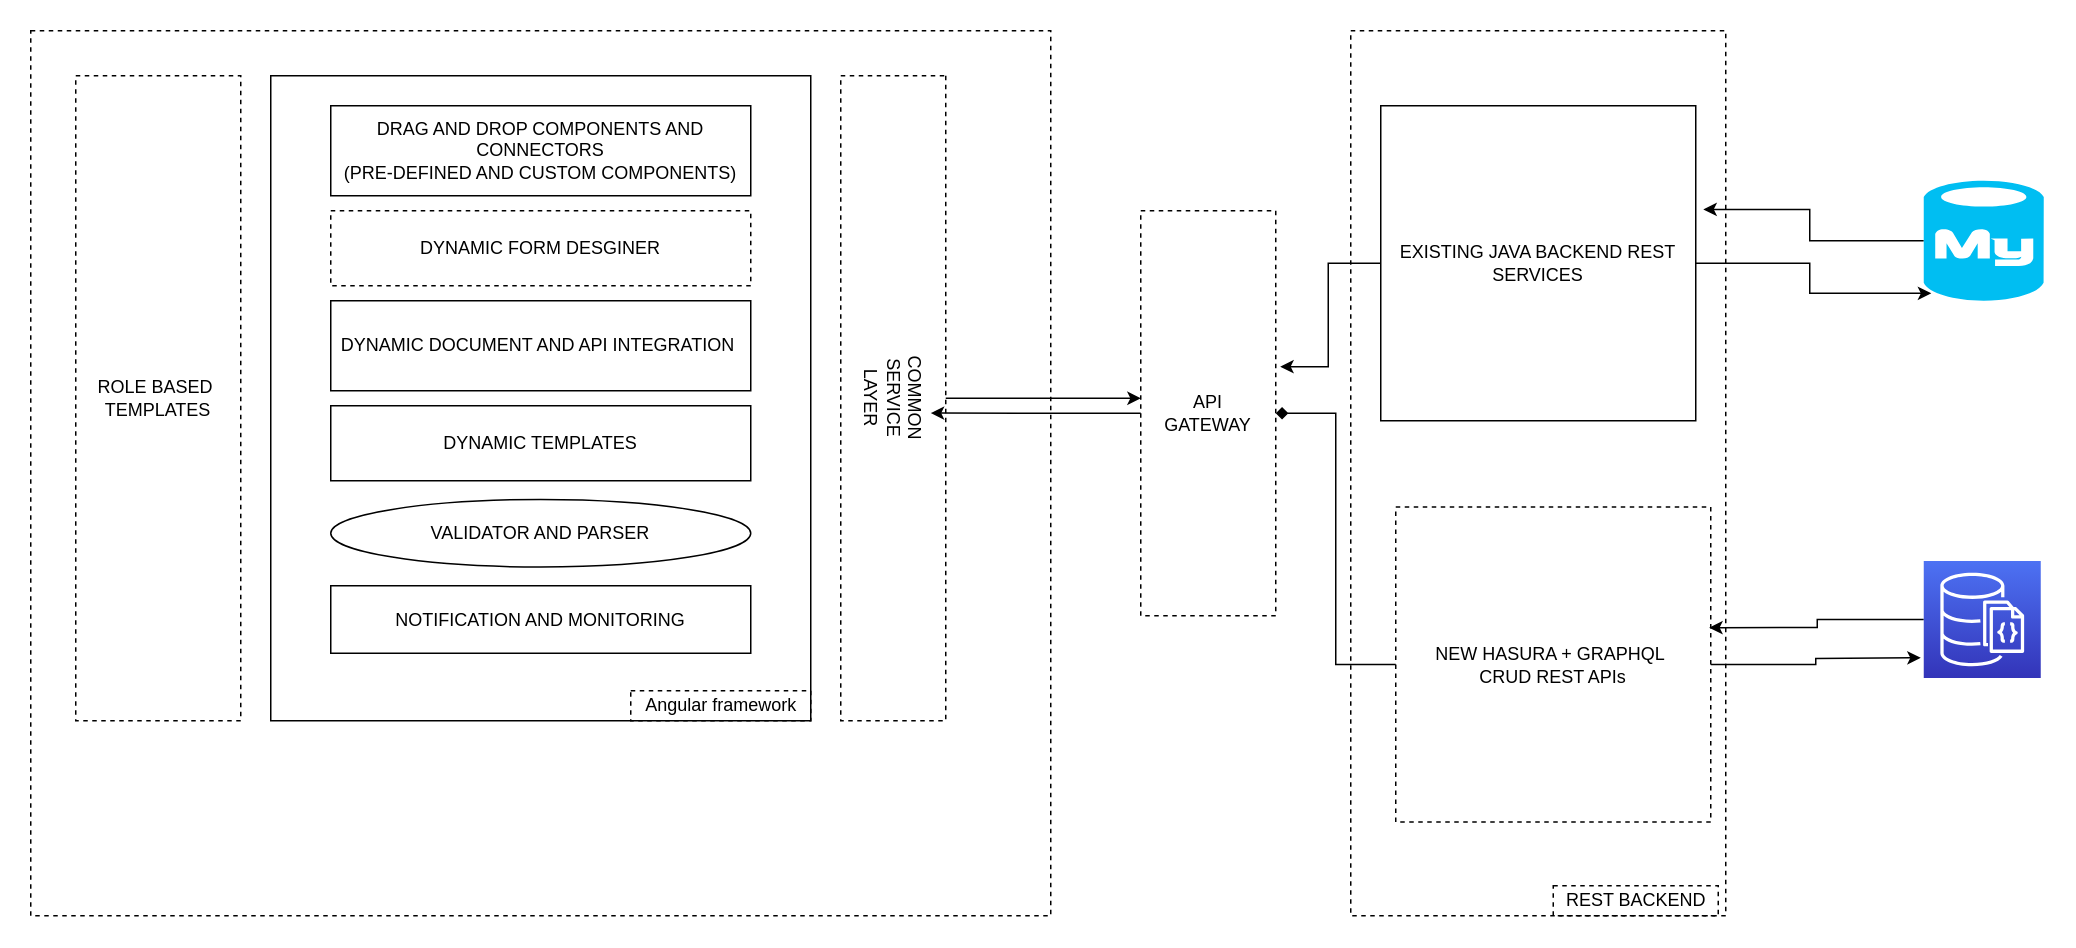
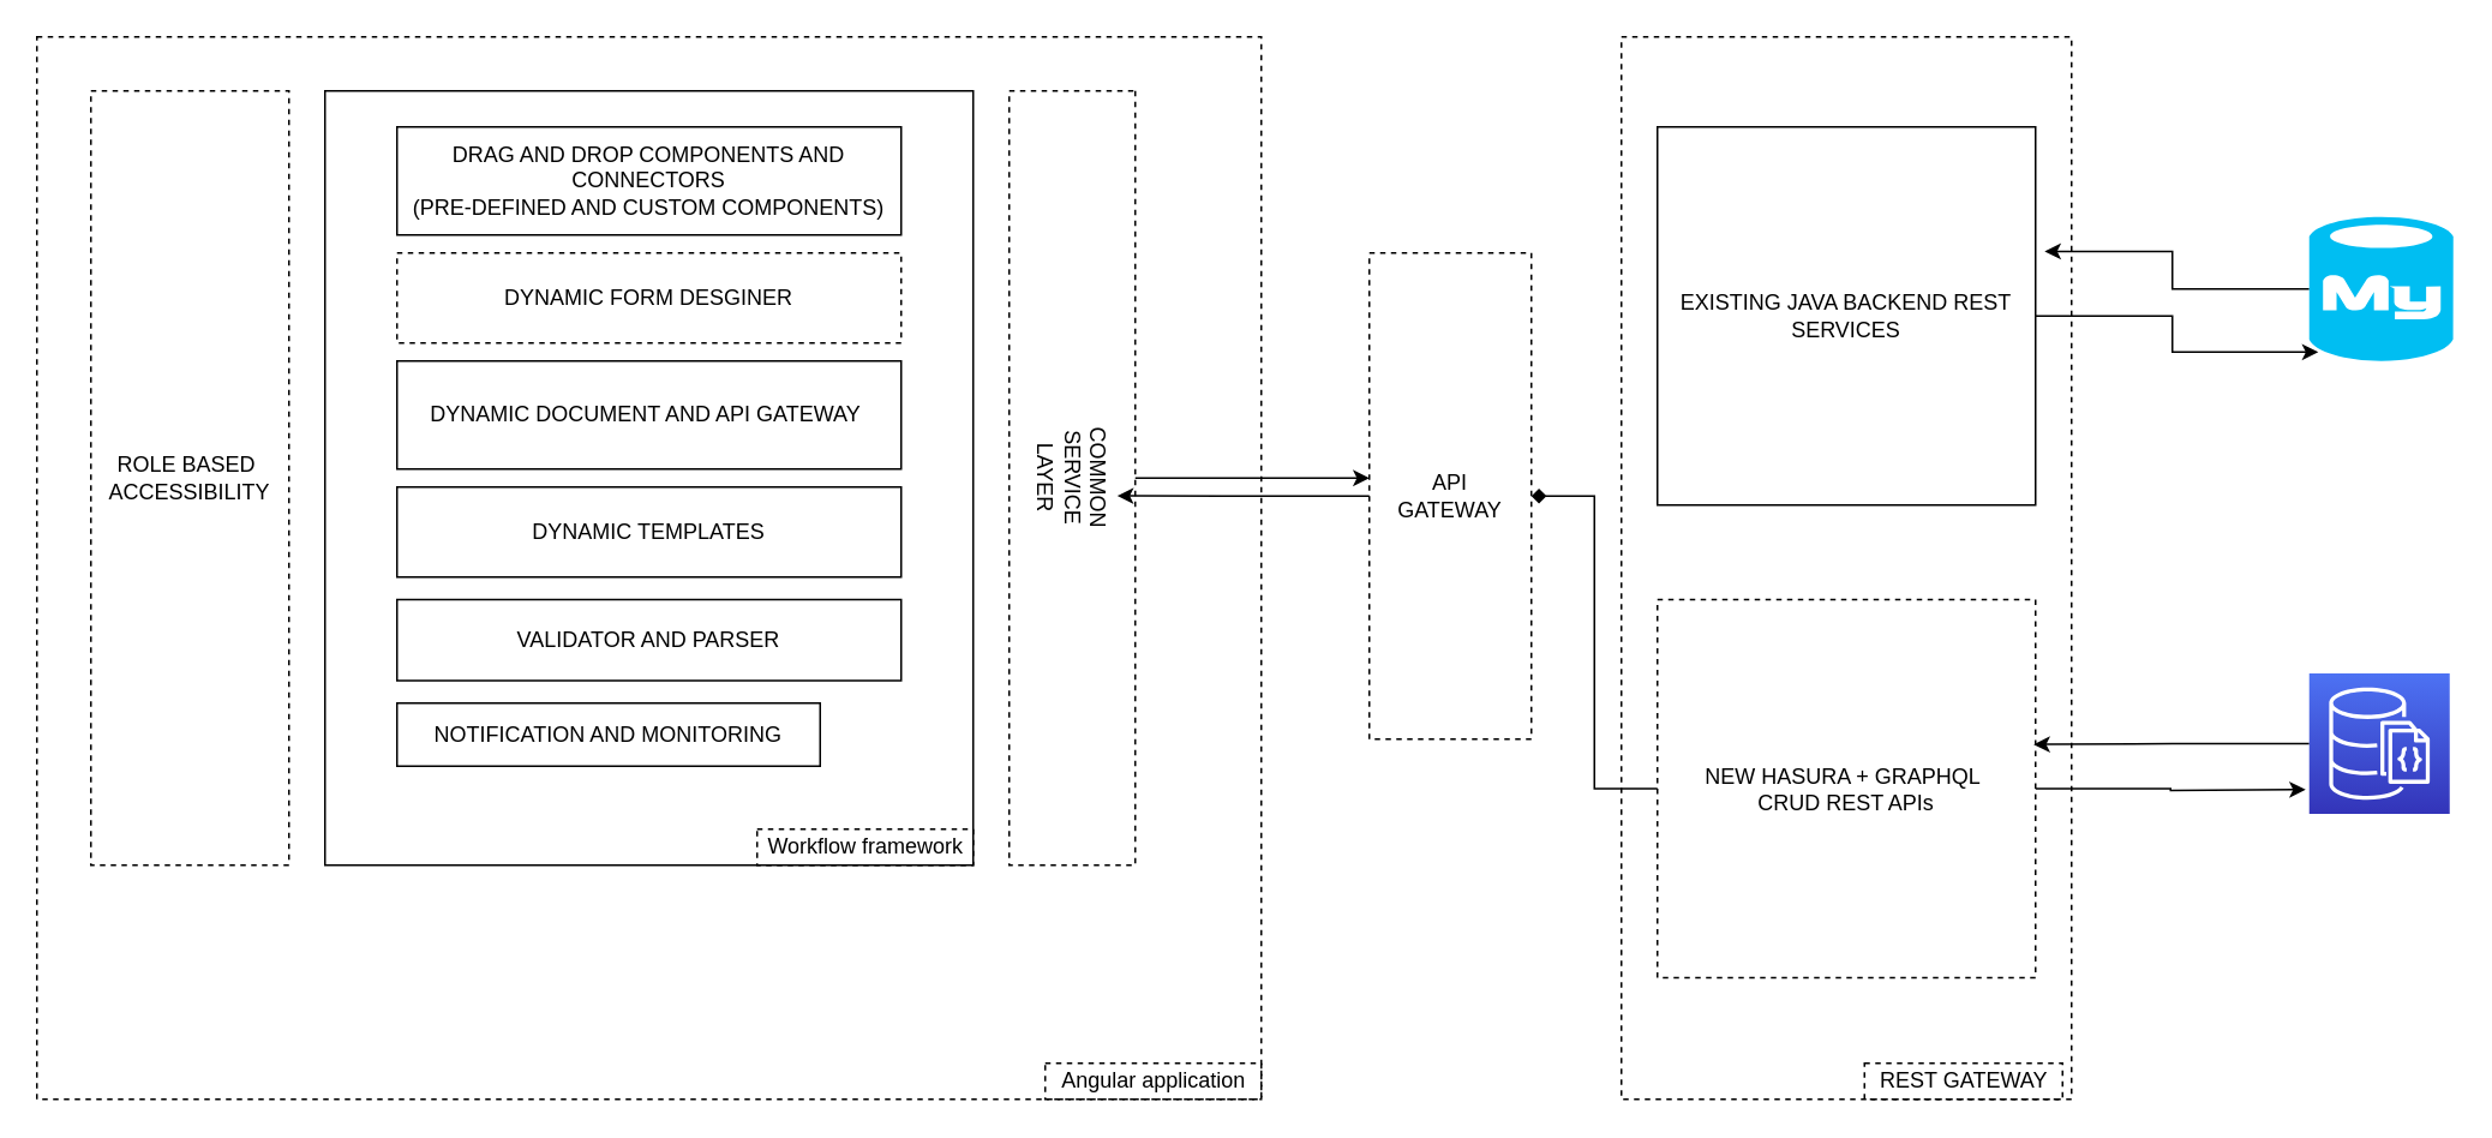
  <mxCell id="0" />
  <mxCell id="1" parent="0" />
  <mxCell id="2" value="" style="rounded=0;whiteSpace=wrap;html=1;dashed=1;strokeColor=default;fillColor=none;" vertex="1" parent="1"><mxGeometry x="20" y="20" width="680" height="590" as="geometry" /></mxCell>
  <mxCell id="3" value="" style="rounded=0;whiteSpace=wrap;html=1;fillColor=none;" vertex="1" parent="1"><mxGeometry x="180" width="360" height="430" as="geometry" y="50" /></mxCell>
- <mxCell id="4" value="VALIDATOR AND PARSER" style="ellipse;whiteSpace=wrap;html=1;fillColor=none;" vertex="1" parent="1"><mxGeometry x="220" y="332.5" width="280" height="45" as="geometry" /></mxCell>
+ <mxCell id="4" value="VALIDATOR AND PARSER" style="rounded=0;whiteSpace=wrap;html=1;fillColor=none;" vertex="1" parent="1"><mxGeometry x="220" y="332.5" width="280" height="45" as="geometry" /></mxCell>
  <mxCell id="5" value="DRAG AND DROP COMPONENTS AND CONNECTORS&lt;br&gt;(PRE-DEFINED AND CUSTOM COMPONENTS&lt;span style=&quot;color: rgba(0 , 0 , 0 , 0) ; font-family: monospace ; font-size: 0px&quot;&gt;%3CmxGraphModel%3E%3Croot%3E%3CmxCell%20id%3D%220%22%2F%3E%3CmxCell%20id%3D%221%22%20parent%3D%220%22%2F%3E%3CmxCell%20id%3D%222%22%20value%3D%22VALIDATOR%20AND%20PARSER%22%20style%3D%22rounded%3D0%3BwhiteSpace%3Dwrap%3Bhtml%3D1%3BfillColor%3Dnone%3B%22%20vertex%3D%221%22%20parent%3D%221%22%3E%3CmxGeometry%20x%3D%22240%22%20y%3D%22490%22%20width%3D%22560%22%20height%3D%2270%22%20as%3D%22geometry%22%2F%3E%3C%2FmxCell%3E%3C%2Froot%3E%3C%2FmxGraphModel%3E&lt;/span&gt;&lt;span style=&quot;color: rgba(0 , 0 , 0 , 0) ; font-family: monospace ; font-size: 0px&quot;&gt;%3CmxGraphModel%3E%3Croot%3E%3CmxCell%20id%3D%220%22%2F%3E%3CmxCell%20id%3D%221%22%20parent%3D%220%22%2F%3E%3CmxCell%20id%3D%222%22%20value%3D%22VALIDATOR%20AND%20PARSER%22%20style%3D%22rounded%3D0%3BwhiteSpace%3Dwrap%3Bhtml%3D1%3BfillColor%3Dnone%3B%22%20vertex%3D%221%22%20parent%3D%221%22%3E%3CmxGeometry%20x%3D%22240%22%20y%3D%22490%22%20width%3D%22560%22%20height%3D%2270%22%20as%3D%22geometry%22%2F%3E%3C%2FmxCell%3E%3C%2Froot%3E%3C%2FmxGraphModel%3E&lt;/span&gt;)" style="rounded=0;whiteSpace=wrap;html=1;fillColor=none;" vertex="1" parent="1"><mxGeometry x="220" y="70" width="280" height="60" as="geometry" /></mxCell>
  <mxCell id="6" value="DYNAMIC FORM DESGINER" style="rounded=0;whiteSpace=wrap;html=1;fillColor=none;dashed=1;" vertex="1" parent="1"><mxGeometry x="220" y="140" width="280" height="50" as="geometry" /></mxCell>
- <mxCell id="7" value="DYNAMIC DOCUMENT AND API INTEGRATION&amp;nbsp;" style="rounded=0;whiteSpace=wrap;html=1;fillColor=none;" vertex="1" parent="1"><mxGeometry x="220" y="200" width="280" height="60" as="geometry" /></mxCell>
+ <mxCell id="7" value="DYNAMIC DOCUMENT AND API GATEWAY&amp;nbsp;" style="rounded=0;whiteSpace=wrap;html=1;fillColor=none;" vertex="1" parent="1"><mxGeometry x="220" y="200" width="280" height="60" as="geometry" /></mxCell>
  <mxCell id="8" value="DYNAMIC TEMPLATES" style="rounded=0;whiteSpace=wrap;html=1;fillColor=none;" vertex="1" parent="1"><mxGeometry x="220" y="270" width="280" height="50" as="geometry" /></mxCell>
- <mxCell id="9" value="NOTIFICATION AND MONITORING" style="rounded=0;whiteSpace=wrap;html=1;fillColor=none;" vertex="1" parent="1"><mxGeometry x="220" y="390" width="280" height="45" as="geometry" /></mxCell>
- <mxCell id="10" value="Angular framework" style="text;html=1;align=center;verticalAlign=middle;resizable=0;points=[];autosize=1;strokeColor=default;fillColor=none;dashed=1;" vertex="1" parent="1"><mxGeometry x="420" y="460" width="120" height="20" as="geometry" /></mxCell>
- <mxCell id="12" value="ROLE BASED&amp;nbsp;&lt;br&gt;TEMPLATES" style="rounded=0;whiteSpace=wrap;html=1;dashed=1;strokeColor=default;fillColor=none;" vertex="1" parent="1"><mxGeometry x="50" width="110" height="430" as="geometry" y="50" /></mxCell>
+ <mxCell id="9" value="NOTIFICATION AND MONITORING" style="rounded=0;whiteSpace=wrap;html=1;fillColor=none;" vertex="1" parent="1"><mxGeometry x="220" y="390" width="235" height="35" as="geometry" /></mxCell>
+ <mxCell id="10" value="Workflow framework" style="text;html=1;align=center;verticalAlign=middle;resizable=0;points=[];autosize=1;strokeColor=default;fillColor=none;dashed=1;" vertex="1" parent="1"><mxGeometry x="420" y="460" width="120" height="20" as="geometry" /></mxCell>
+ <mxCell id="11" value="Angular application" style="text;html=1;align=center;verticalAlign=middle;resizable=0;points=[];autosize=1;strokeColor=default;fillColor=none;dashed=1;" vertex="1" parent="1"><mxGeometry x="580" y="590" width="120" height="20" as="geometry" /></mxCell>
+ <mxCell id="12" value="ROLE BASED&amp;nbsp;&lt;br&gt;ACCESSIBILITY" style="rounded=0;whiteSpace=wrap;html=1;dashed=1;strokeColor=default;fillColor=none;" vertex="1" parent="1"><mxGeometry x="50" width="110" height="430" as="geometry" y="50" /></mxCell>
  <mxCell id="13" style="edgeStyle=orthogonalEdgeStyle;rounded=0;orthogonalLoop=1;jettySize=auto;html=1;entryX=0;entryY=0.463;entryDx=0;entryDy=0;entryPerimeter=0;" edge="1" parent="1" source="14" target="16"><mxGeometry relative="1" as="geometry" /></mxCell>
  <mxCell id="14" value="COMMON&lt;br&gt;SERVICE&lt;br&gt;LAYER" style="rounded=0;whiteSpace=wrap;html=1;dashed=1;strokeColor=default;fillColor=none;rotation=90;" vertex="1" parent="1"><mxGeometry x="380" y="230" width="430" height="70" as="geometry" /></mxCell>
  <mxCell id="15" style="edgeStyle=orthogonalEdgeStyle;rounded=0;orthogonalLoop=1;jettySize=auto;html=1;entryX=0.523;entryY=0.143;entryDx=0;entryDy=0;entryPerimeter=0;" edge="1" parent="1" source="16" target="14"><mxGeometry relative="1" as="geometry" /></mxCell>
  <mxCell id="16" value="API&lt;br&gt;GATEWAY" style="rounded=0;whiteSpace=wrap;html=1;dashed=1;strokeColor=default;fillColor=none;" vertex="1" parent="1"><mxGeometry x="760" y="140" width="90" height="270" as="geometry" /></mxCell>
  <mxCell id="17" value="" style="rounded=0;whiteSpace=wrap;html=1;dashed=1;strokeColor=default;fillColor=none;" vertex="1" parent="1"><mxGeometry x="900" y="20" width="250" height="590" as="geometry" /></mxCell>
- <mxCell id="18" value="REST BACKEND" style="text;html=1;align=center;verticalAlign=middle;resizable=0;points=[];autosize=1;strokeColor=default;fillColor=none;dashed=1;" vertex="1" parent="1"><mxGeometry x="1035" y="590" width="110" height="20" as="geometry" /></mxCell>
- <mxCell id="19" style="edgeStyle=orthogonalEdgeStyle;rounded=0;orthogonalLoop=1;jettySize=auto;html=1;entryX=1.033;entryY=0.385;entryDx=0;entryDy=0;entryPerimeter=0;" edge="1" parent="1" source="21" target="16"><mxGeometry relative="1" as="geometry" /></mxCell>
+ <mxCell id="18" value="REST GATEWAY" style="text;html=1;align=center;verticalAlign=middle;resizable=0;points=[];autosize=1;strokeColor=default;fillColor=none;dashed=1;" vertex="1" parent="1"><mxGeometry x="1035" y="590" width="110" height="20" as="geometry" /></mxCell>
  <mxCell id="20" style="edgeStyle=orthogonalEdgeStyle;rounded=0;orthogonalLoop=1;jettySize=auto;html=1;entryX=0.063;entryY=0.938;entryDx=0;entryDy=0;entryPerimeter=0;" edge="1" parent="1" source="21" target="26"><mxGeometry relative="1" as="geometry" /></mxCell>
  <mxCell id="21" value="EXISTING JAVA BACKEND REST SERVICES" style="rounded=0;whiteSpace=wrap;html=1;dashed=0;strokeColor=default;fillColor=none;direction=south;" vertex="1" parent="1"><mxGeometry x="920" y="70" width="210" height="210" as="geometry" /></mxCell>
  <mxCell id="22" style="edgeStyle=orthogonalEdgeStyle;rounded=0;orthogonalLoop=1;jettySize=auto;html=1;entryX=1;entryY=0.5;entryDx=0;entryDy=0;endArrow=diamond;" edge="1" parent="1" source="24" target="16"><mxGeometry relative="1" as="geometry" /></mxCell>
  <mxCell id="23" style="edgeStyle=orthogonalEdgeStyle;rounded=0;orthogonalLoop=1;jettySize=auto;html=1;" edge="1" parent="1" source="24"><mxGeometry relative="1" as="geometry"><mxPoint x="1280" y="438" as="targetPoint" /></mxGeometry></mxCell>
- <mxCell id="24" value="NEW HASURA + GRAPHQL&amp;nbsp;&lt;br&gt;CRUD REST APIs" style="rounded=0;whiteSpace=wrap;html=1;dashed=1;strokeColor=default;fillColor=none;direction=south;" vertex="1" parent="1"><mxGeometry x="930" y="337.5" width="210" height="210" as="geometry" /></mxCell>
+ <mxCell id="24" value="NEW HASURA + GRAPHQL&amp;nbsp;&lt;br&gt;CRUD REST APIs" style="rounded=0;whiteSpace=wrap;html=1;dashed=1;strokeColor=default;fillColor=none;direction=south;" vertex="1" parent="1"><mxGeometry x="920" y="332.5" width="210" height="210" as="geometry" /></mxCell>
  <mxCell id="25" style="edgeStyle=orthogonalEdgeStyle;rounded=0;orthogonalLoop=1;jettySize=auto;html=1;entryX=0.329;entryY=-0.024;entryDx=0;entryDy=0;entryPerimeter=0;" edge="1" parent="1" source="26" target="21"><mxGeometry relative="1" as="geometry" /></mxCell>
  <mxCell id="26" value="" style="verticalLabelPosition=bottom;html=1;verticalAlign=top;align=center;strokeColor=none;fillColor=#00BEF2;shape=mxgraph.azure.mysql_database;dashed=1;" vertex="1" parent="1"><mxGeometry x="1282" y="120" width="80" height="80" as="geometry" /></mxCell>
  <mxCell id="27" style="edgeStyle=orthogonalEdgeStyle;rounded=0;orthogonalLoop=1;jettySize=auto;html=1;entryX=0.383;entryY=0.005;entryDx=0;entryDy=0;entryPerimeter=0;" edge="1" parent="1" source="28" target="24"><mxGeometry relative="1" as="geometry" /></mxCell>
  <mxCell id="28" value="" style="sketch=0;points=[[0,0,0],[0.25,0,0],[0.5,0,0],[0.75,0,0],[1,0,0],[0,1,0],[0.25,1,0],[0.5,1,0],[0.75,1,0],[1,1,0],[0,0.25,0],[0,0.5,0],[0,0.75,0],[1,0.25,0],[1,0.5,0],[1,0.75,0]];outlineConnect=0;fontColor=#232F3E;gradientColor=#4D72F3;gradientDirection=north;fillColor=#3334B9;strokeColor=#ffffff;dashed=0;verticalLabelPosition=bottom;verticalAlign=top;align=center;html=1;fontSize=12;fontStyle=0;aspect=fixed;shape=mxgraph.aws4.resourceIcon;resIcon=mxgraph.aws4.documentdb_with_mongodb_compatibility;" vertex="1" parent="1"><mxGeometry x="1282" y="373.5" width="78" height="78" as="geometry" /></mxCell>
